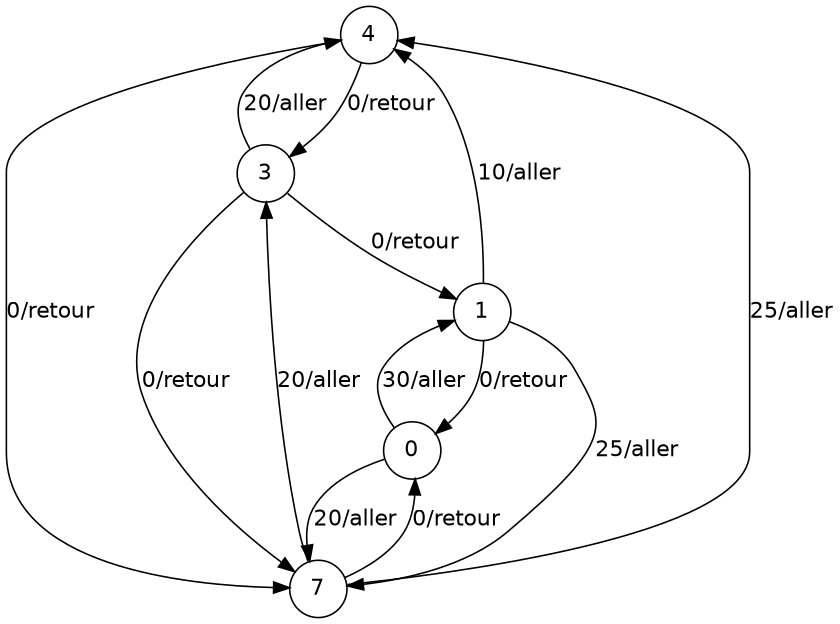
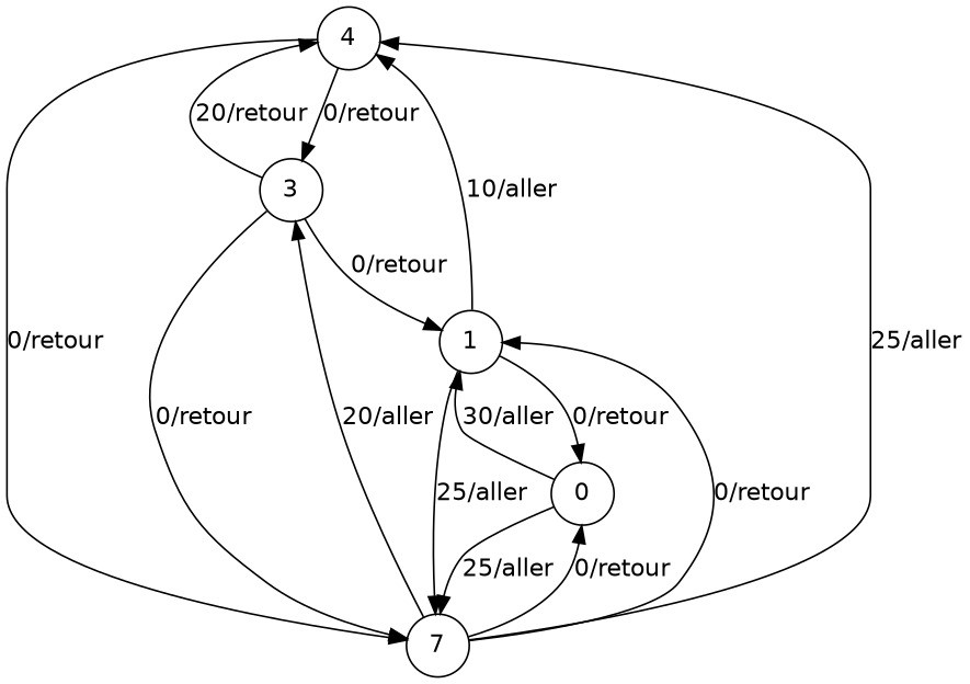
  digraph {
    fontname="DejaVu Sans"
    rankdir=TB
    node [fontname="DejaVu Sans" shape=circle]
    edge [fontname="DejaVu Sans"]
    4
    3
    n3 [label=7]
    1
    0
    4 -> 3 [label="0/retour"]
    4 -> n3 [label="0/retour"]
-   3 -> 4 [label="20/aller"]
+   3 -> 4 [label="20/retour"]
    3 -> n3 [label="0/retour"]
    3 -> 1 [label="0/retour"]
    n3 -> 4 [label="25/aller"]
    n3 -> 3 [label="20/aller"]
+   n3 -> 1 [label="0/retour"]
    n3 -> 0 [label="0/retour"]
    1 -> 4 [label="10/aller"]
    1 -> n3 [label="25/aller"]
    1 -> 0 [label="0/retour"]
-   0 -> n3 [label="20/aller"]
+   0 -> n3 [label="25/aller"]
    0 -> 1 [label="30/aller"]
  }
